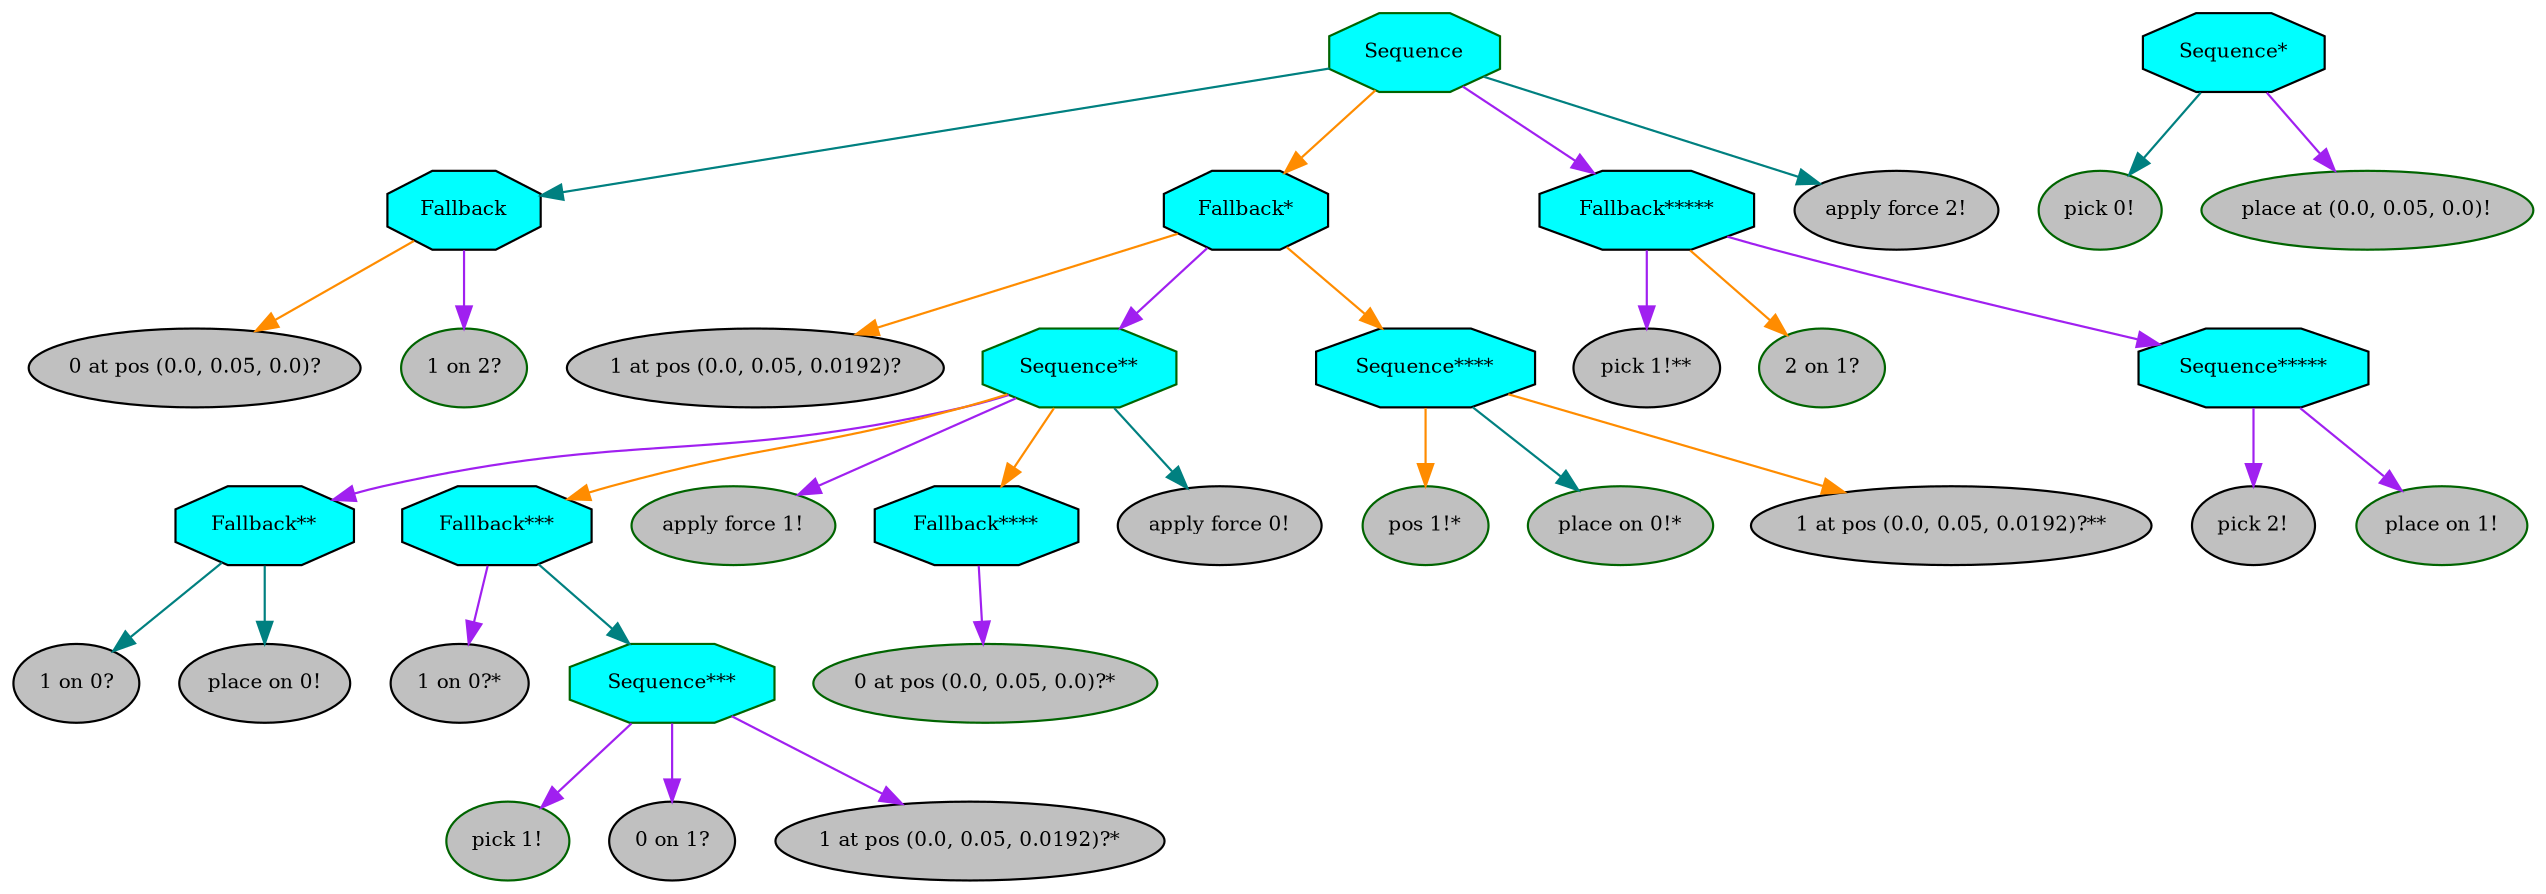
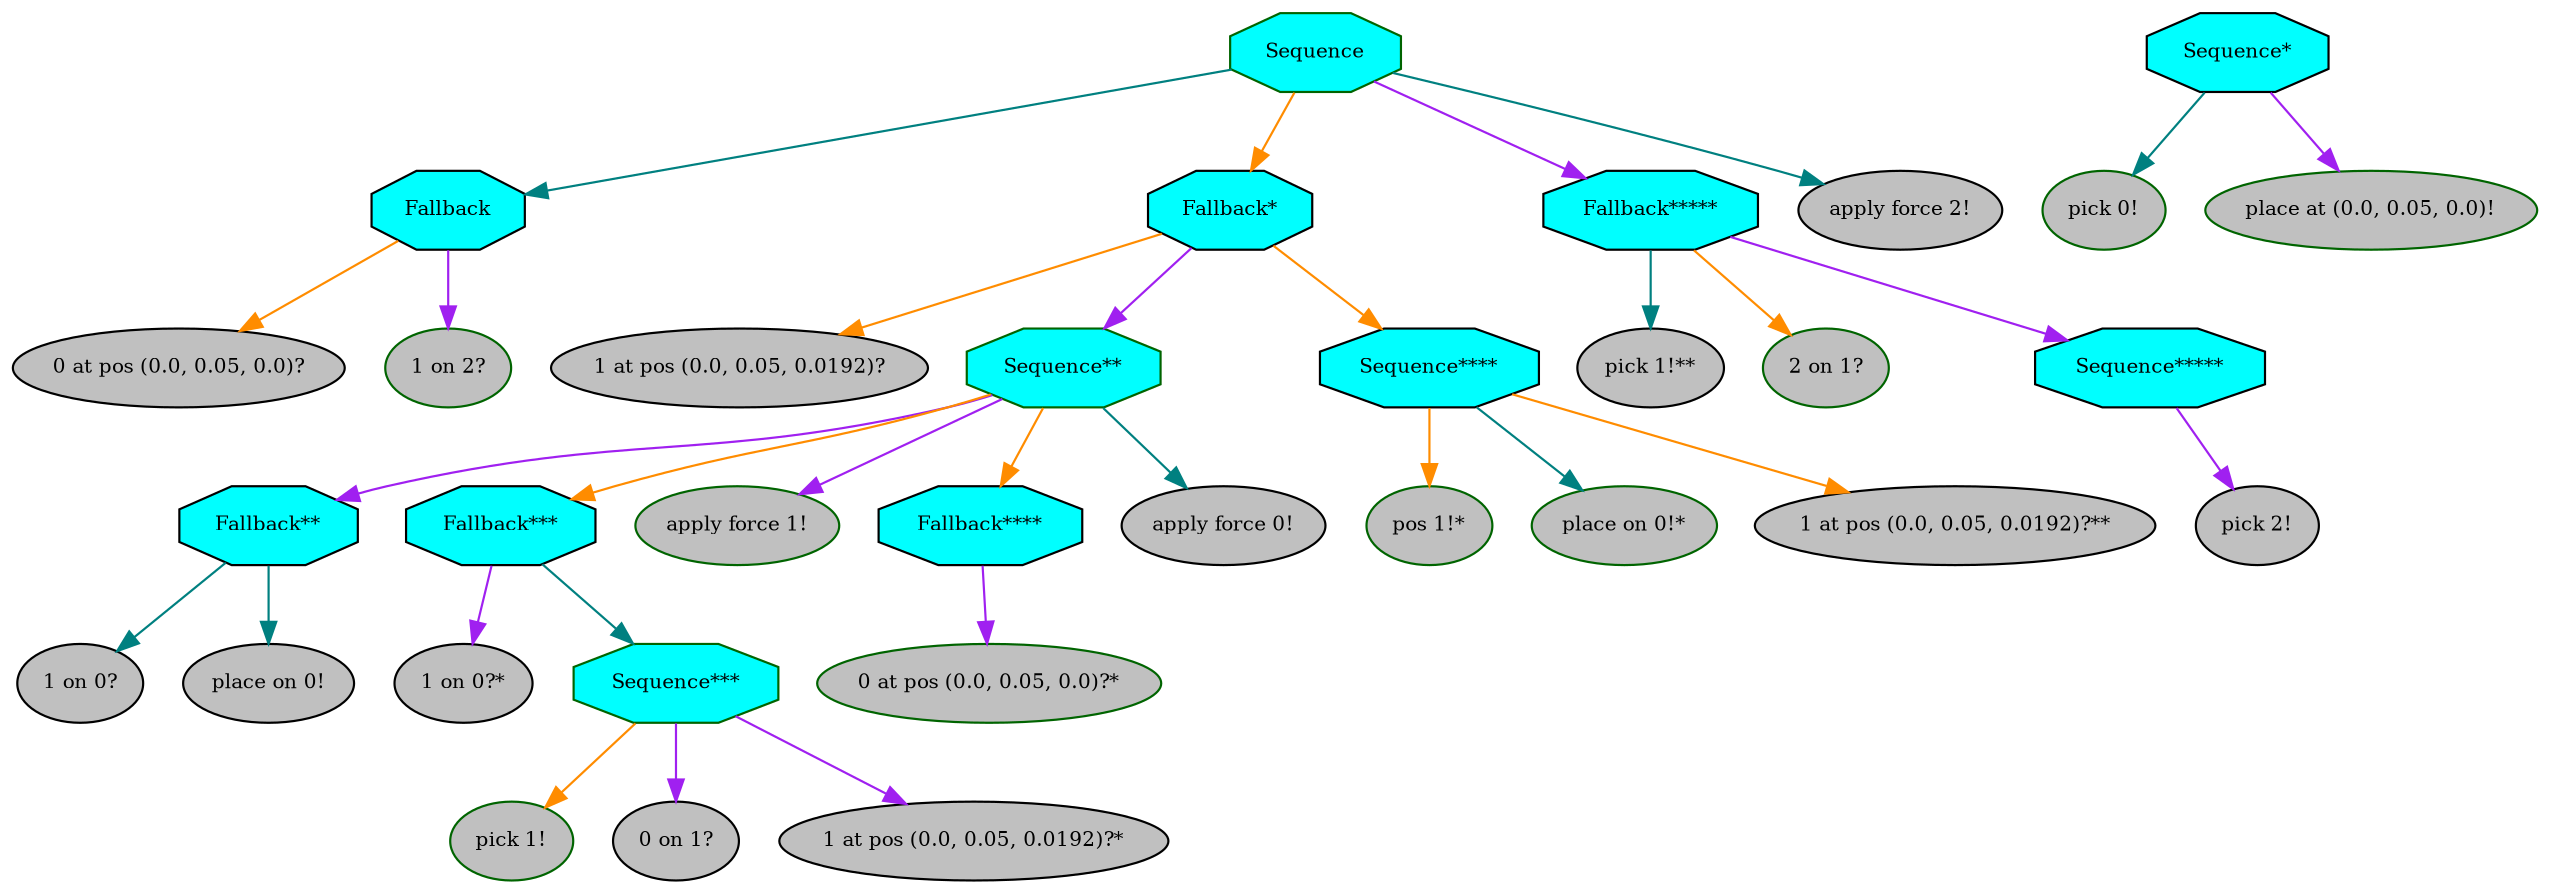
  digraph {
    fontname="times-roman"
    ordering=out
    node [color=black fillcolor=gray fontcolor=black fontname="times-roman" fontsize=9 shape=ellipse style=filled]
    edge [color=purple fontname="times-roman"]
    n1 [color=darkgreen fillcolor=cyan label=Sequence shape=octagon]
    n2 [fillcolor=cyan label=Fallback shape=octagon]
    n3 [fillcolor=cyan label="Fallback*" shape=octagon]
    n4 [fillcolor=cyan label="Fallback*****" shape=octagon]
    n5 [label="apply force 2!"]
    n6 [label="0 at pos (0.0, 0.05, 0.0)?"]
    n7 [color=darkgreen label="1 on 2?"]
    n8 [label="1 at pos (0.0, 0.05, 0.0192)?"]
    n9 [color=darkgreen fillcolor=cyan label="Sequence**" shape=octagon]
    n10 [fillcolor=cyan label="Sequence****" shape=octagon]
    n11 [label="pick 1!**"]
    n12 [color=darkgreen label="2 on 1?"]
    n13 [fillcolor=cyan label="Sequence*****" shape=octagon]
    n14 [fillcolor=cyan label="Sequence*" shape=octagon]
    n15 [color=darkgreen label="pick 0!"]
    n16 [color=darkgreen label="place at (0.0, 0.05, 0.0)!"]
    n17 [fillcolor=cyan label="Fallback**" shape=octagon]
    n18 [fillcolor=cyan label="Fallback***" shape=octagon]
    n19 [color=darkgreen label="apply force 1!"]
    n20 [fillcolor=cyan label="Fallback****" shape=octagon]
    n21 [label="apply force 0!"]
    n22 [color=darkgreen label="pos 1!*"]
    n23 [color=darkgreen label="place on 0!*"]
    n24 [label="1 at pos (0.0, 0.05, 0.0192)?**"]
    n25 [label="1 on 0?"]
    n26 [label="place on 0!"]
    n27 [label="1 on 0?*"]
    n28 [color=darkgreen fillcolor=cyan label="Sequence***" shape=octagon]
    n29 [color=darkgreen label="0 at pos (0.0, 0.05, 0.0)?*"]
    n30 [color=darkgreen label="pick 1!"]
    n31 [label="0 on 1?"]
    n32 [label="1 at pos (0.0, 0.05, 0.0192)?*"]
    n33 [label="pick 2!"]
-   n34 [color=darkgreen label="place on 1!"]
    n1 -> n2 [color=teal]
    n1 -> n3 [color=darkorange]
    n1 -> n4
    n1 -> n5 [color=teal]
    n2 -> n6 [color=darkorange]
    n2 -> n7
    n3 -> n8 [color=darkorange]
    n3 -> n9
    n3 -> n10 [color=darkorange]
-   n4 -> n11
+   n4 -> n11 [color=teal]
    n4 -> n12 [color=darkorange]
    n4 -> n13
    n9 -> n17
    n9 -> n18 [color=darkorange]
    n9 -> n19
    n9 -> n20 [color=darkorange]
    n9 -> n21 [color=teal]
    n10 -> n22 [color=darkorange]
    n10 -> n23 [color=teal]
    n10 -> n24 [color=darkorange]
    n13 -> n33
-   n13 -> n34
    n14 -> n15 [color=teal]
    n14 -> n16
    n17 -> n25 [color=teal]
    n17 -> n26 [color=teal]
    n18 -> n27
    n18 -> n28 [color=teal]
    n20 -> n29
-   n28 -> n30
+   n28 -> n30 [color=darkorange]
    n28 -> n31
    n28 -> n32
  }
